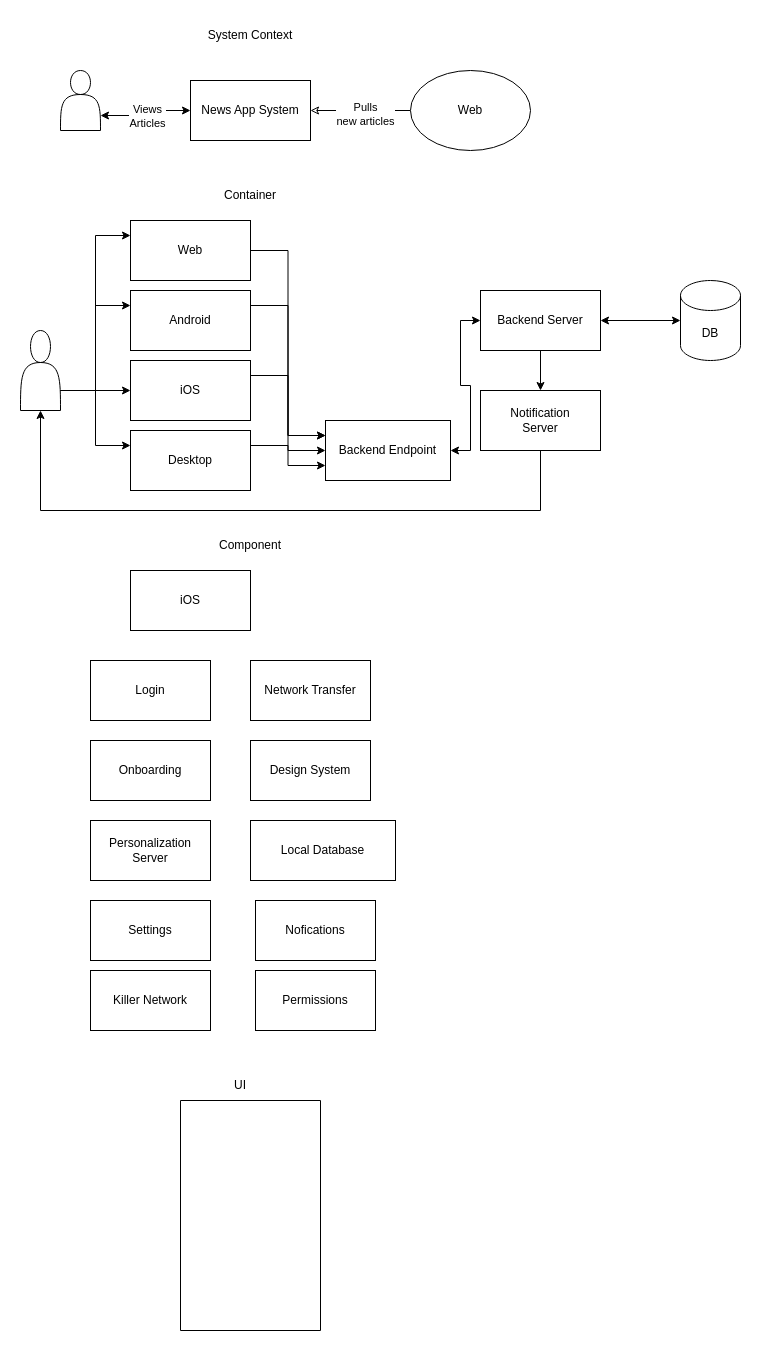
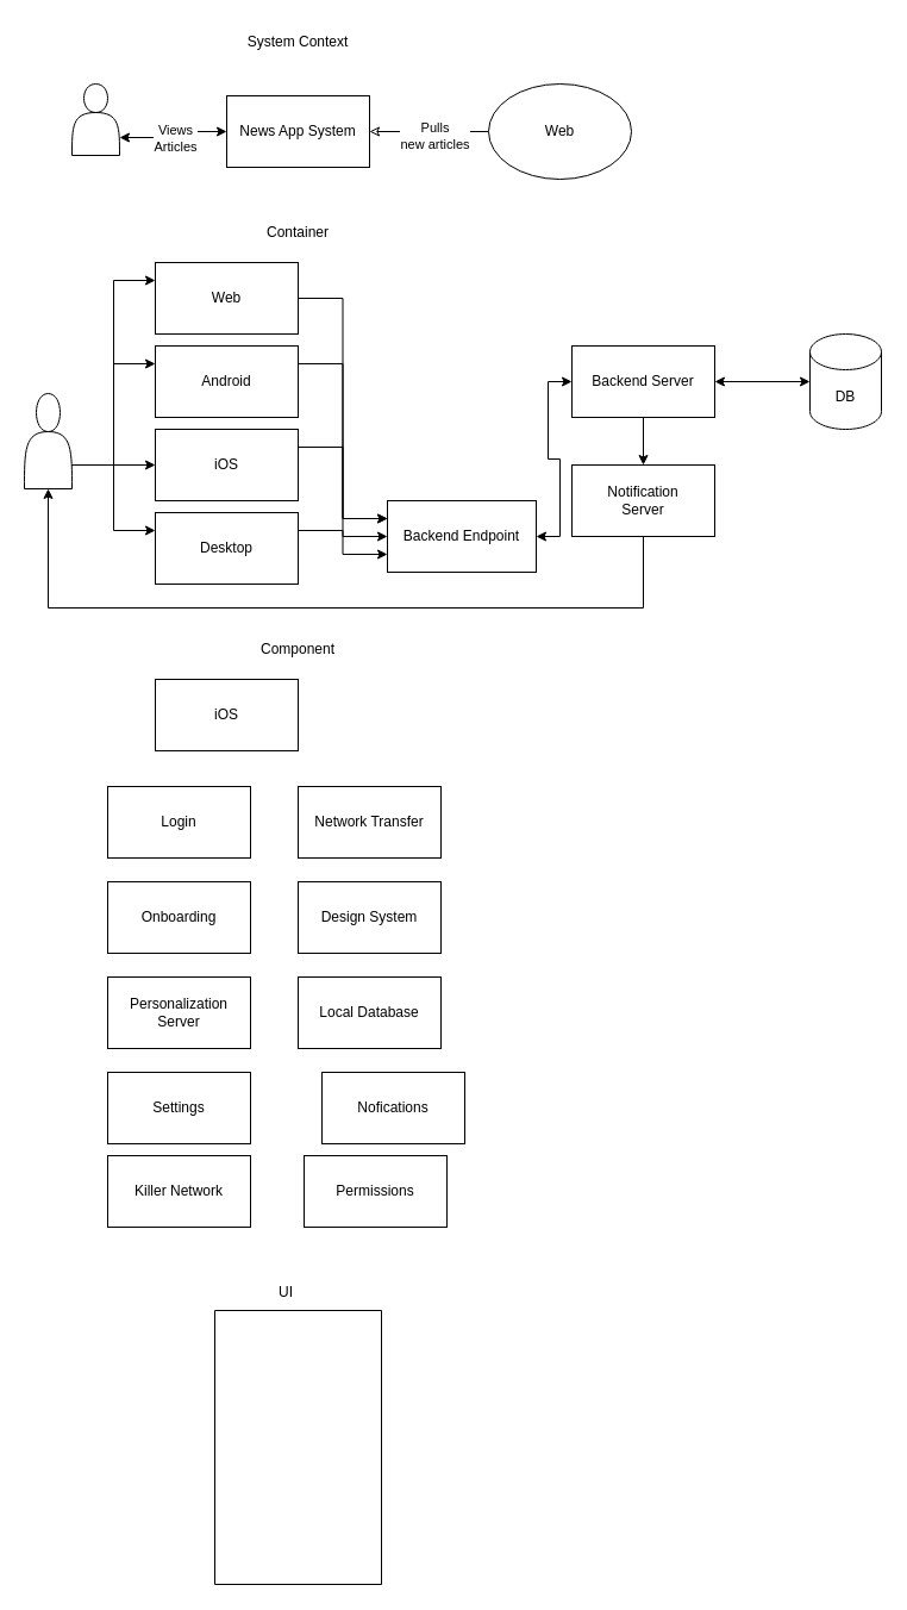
  <mxCell id="0" />
  <mxCell id="1" parent="0" />
  <mxCell id="2" style="edgeStyle=orthogonalEdgeStyle;rounded=0;orthogonalLoop=1;jettySize=auto;html=1;exitX=1;exitY=0.5;exitDx=0;exitDy=0;startArrow=classic;startFill=0;endArrow=none;entryX=0;entryY=0.5;entryDx=0;entryDy=0;" parent="1" source="4" target="8" edge="1"><mxGeometry relative="1" as="geometry"><mxPoint x="400" y="110" as="targetPoint" /></mxGeometry></mxCell>
  <mxCell id="3" value="Pulls&lt;div&gt;new articles&lt;/div&gt;" style="edgeLabel;html=1;align=center;verticalAlign=middle;resizable=0;points=[];" parent="2" vertex="1" connectable="0"><mxGeometry x="-0.249" y="-3" relative="1" as="geometry"><mxPoint x="16" as="offset" /></mxGeometry></mxCell>
  <mxCell id="4" value="News App System" style="rounded=0;whiteSpace=wrap;html=1;" parent="1" vertex="1"><mxGeometry x="190" y="80" width="120" height="60" as="geometry" /></mxCell>
  <mxCell id="5" style="edgeStyle=orthogonalEdgeStyle;rounded=0;orthogonalLoop=1;jettySize=auto;html=1;exitX=1;exitY=0.75;exitDx=0;exitDy=0;entryX=0;entryY=0.5;entryDx=0;entryDy=0;startArrow=classic;startFill=1;" parent="1" source="7" target="4" edge="1"><mxGeometry relative="1" as="geometry" /></mxCell>
  <mxCell id="6" value="Views&lt;div&gt;Articles&lt;/div&gt;" style="edgeLabel;html=1;align=center;verticalAlign=middle;resizable=0;points=[];" parent="5" vertex="1" connectable="0"><mxGeometry x="-0.053" y="-1" relative="1" as="geometry"><mxPoint as="offset" /></mxGeometry></mxCell>
  <mxCell id="7" value="" style="shape=actor;whiteSpace=wrap;html=1;" parent="1" vertex="1"><mxGeometry x="60" y="70" width="40" height="60" as="geometry" /></mxCell>
  <mxCell id="8" value="Web" style="ellipse;whiteSpace=wrap;html=1;" parent="1" vertex="1"><mxGeometry x="410" y="70" width="120" height="80" as="geometry" /></mxCell>
  <mxCell id="9" value="System Context" style="text;html=1;align=center;verticalAlign=middle;whiteSpace=wrap;rounded=0;" parent="1" vertex="1"><mxGeometry x="120" y="20" width="260" height="30" as="geometry" /></mxCell>
  <mxCell id="10" value="Container" style="text;html=1;align=center;verticalAlign=middle;whiteSpace=wrap;rounded=0;" parent="1" vertex="1"><mxGeometry x="220" y="180" width="60" height="30" as="geometry" /></mxCell>
  <mxCell id="11" style="edgeStyle=orthogonalEdgeStyle;rounded=0;orthogonalLoop=1;jettySize=auto;html=1;exitX=0.9;exitY=0.5;exitDx=0;exitDy=0;exitPerimeter=0;entryX=0;entryY=0.25;entryDx=0;entryDy=0;" parent="1" source="15" target="17" edge="1"><mxGeometry relative="1" as="geometry"><Array as="points"><mxPoint x="56" y="390" /><mxPoint x="95" y="390" /><mxPoint x="95" y="235" /></Array></mxGeometry></mxCell>
  <mxCell id="12" style="edgeStyle=orthogonalEdgeStyle;rounded=0;orthogonalLoop=1;jettySize=auto;html=1;exitX=1;exitY=0.75;exitDx=0;exitDy=0;entryX=0;entryY=0.25;entryDx=0;entryDy=0;" parent="1" source="15" target="19" edge="1"><mxGeometry relative="1" as="geometry" /></mxCell>
  <mxCell id="13" style="edgeStyle=orthogonalEdgeStyle;rounded=0;orthogonalLoop=1;jettySize=auto;html=1;exitX=1;exitY=0.75;exitDx=0;exitDy=0;entryX=0;entryY=0.5;entryDx=0;entryDy=0;" parent="1" source="15" target="21" edge="1"><mxGeometry relative="1" as="geometry" /></mxCell>
  <mxCell id="14" style="edgeStyle=orthogonalEdgeStyle;rounded=0;orthogonalLoop=1;jettySize=auto;html=1;exitX=1;exitY=0.75;exitDx=0;exitDy=0;entryX=0;entryY=0.25;entryDx=0;entryDy=0;" parent="1" source="15" target="23" edge="1"><mxGeometry relative="1" as="geometry" /></mxCell>
  <mxCell id="15" value="" style="shape=actor;whiteSpace=wrap;html=1;" parent="1" vertex="1"><mxGeometry y="330" width="40" height="80" as="geometry" x="20" /></mxCell>
  <mxCell id="16" style="edgeStyle=orthogonalEdgeStyle;rounded=0;orthogonalLoop=1;jettySize=auto;html=1;exitX=1;exitY=0.5;exitDx=0;exitDy=0;entryX=0;entryY=0.25;entryDx=0;entryDy=0;" parent="1" source="17" target="24" edge="1"><mxGeometry relative="1" as="geometry" /></mxCell>
  <mxCell id="17" value="Web" style="rounded=0;whiteSpace=wrap;html=1;" parent="1" vertex="1"><mxGeometry x="130" y="220" width="120" height="60" as="geometry" /></mxCell>
  <mxCell id="18" style="edgeStyle=orthogonalEdgeStyle;rounded=0;orthogonalLoop=1;jettySize=auto;html=1;exitX=1;exitY=0.25;exitDx=0;exitDy=0;entryX=0;entryY=0.25;entryDx=0;entryDy=0;" parent="1" source="19" target="24" edge="1"><mxGeometry relative="1" as="geometry" /></mxCell>
  <mxCell id="19" value="Android" style="rounded=0;whiteSpace=wrap;html=1;" parent="1" vertex="1"><mxGeometry x="130" y="290" width="120" height="60" as="geometry" /></mxCell>
  <mxCell id="20" style="edgeStyle=orthogonalEdgeStyle;rounded=0;orthogonalLoop=1;jettySize=auto;html=1;exitX=1;exitY=0.25;exitDx=0;exitDy=0;entryX=0;entryY=0.5;entryDx=0;entryDy=0;" parent="1" source="21" target="24" edge="1"><mxGeometry relative="1" as="geometry" /></mxCell>
  <mxCell id="21" value="iOS" style="rounded=0;whiteSpace=wrap;html=1;" parent="1" vertex="1"><mxGeometry x="130" y="360" width="120" height="60" as="geometry" /></mxCell>
  <mxCell id="22" style="edgeStyle=orthogonalEdgeStyle;rounded=0;orthogonalLoop=1;jettySize=auto;html=1;exitX=1;exitY=0.25;exitDx=0;exitDy=0;entryX=0;entryY=0.75;entryDx=0;entryDy=0;" parent="1" source="23" target="24" edge="1"><mxGeometry relative="1" as="geometry" /></mxCell>
  <mxCell id="23" value="Desktop" style="rounded=0;whiteSpace=wrap;html=1;" parent="1" vertex="1"><mxGeometry x="130" y="430" width="120" height="60" as="geometry" /></mxCell>
  <mxCell id="24" value="Backend Endpoint" style="rounded=0;whiteSpace=wrap;html=1;" parent="1" vertex="1"><mxGeometry x="325" y="420" width="125" height="60" as="geometry" /></mxCell>
  <mxCell id="25" value="DB" style="shape=cylinder3;whiteSpace=wrap;html=1;boundedLbl=1;backgroundOutline=1;size=15;" parent="1" vertex="1"><mxGeometry x="680" y="280" width="60" height="80" as="geometry" /></mxCell>
  <mxCell id="26" style="edgeStyle=orthogonalEdgeStyle;rounded=0;orthogonalLoop=1;jettySize=auto;html=1;entryX=1;entryY=0.5;entryDx=0;entryDy=0;startArrow=classic;startFill=1;" parent="1" source="28" target="24" edge="1"><mxGeometry relative="1" as="geometry" /></mxCell>
  <mxCell id="27" style="edgeStyle=orthogonalEdgeStyle;rounded=0;orthogonalLoop=1;jettySize=auto;html=1;exitX=0.5;exitY=1;exitDx=0;exitDy=0;" parent="1" source="28" target="31" edge="1"><mxGeometry relative="1" as="geometry" /></mxCell>
  <mxCell id="28" value="Backend Server" style="rounded=0;whiteSpace=wrap;html=1;" parent="1" vertex="1"><mxGeometry x="480" y="290" width="120" height="60" as="geometry" /></mxCell>
  <mxCell id="29" style="edgeStyle=orthogonalEdgeStyle;rounded=0;orthogonalLoop=1;jettySize=auto;html=1;exitX=1;exitY=0.5;exitDx=0;exitDy=0;entryX=0;entryY=0.5;entryDx=0;entryDy=0;entryPerimeter=0;startArrow=classic;startFill=1;" parent="1" source="28" target="25" edge="1"><mxGeometry relative="1" as="geometry" /></mxCell>
  <mxCell id="30" style="edgeStyle=orthogonalEdgeStyle;rounded=0;orthogonalLoop=1;jettySize=auto;html=1;exitX=0.5;exitY=1;exitDx=0;exitDy=0;entryX=0.5;entryY=1;entryDx=0;entryDy=0;" parent="1" source="31" target="15" edge="1"><mxGeometry relative="1" as="geometry"><Array as="points"><mxPoint x="540" y="510" /><mxPoint x="40" y="510" /></Array></mxGeometry></mxCell>
  <mxCell id="31" value="Notification&lt;div&gt;Server&lt;/div&gt;" style="rounded=0;whiteSpace=wrap;html=1;" parent="1" vertex="1"><mxGeometry x="480" y="390" width="120" height="60" as="geometry" /></mxCell>
  <mxCell id="32" value="Component" style="text;html=1;align=center;verticalAlign=middle;whiteSpace=wrap;rounded=0;" parent="1" vertex="1"><mxGeometry x="220" y="530" width="60" height="30" as="geometry" /></mxCell>
  <mxCell id="33" value="iOS" style="rounded=0;whiteSpace=wrap;html=1;" parent="1" vertex="1"><mxGeometry x="130" y="570" width="120" height="60" as="geometry" /></mxCell>
  <mxCell id="34" value="Login" style="rounded=0;whiteSpace=wrap;html=1;" parent="1" vertex="1"><mxGeometry x="90" y="660" width="120" height="60" as="geometry" /></mxCell>
  <mxCell id="35" value="Onboarding" style="rounded=0;whiteSpace=wrap;html=1;" parent="1" vertex="1"><mxGeometry x="90" y="740" width="120" height="60" as="geometry" /></mxCell>
  <mxCell id="36" value="Personalization Server" style="rounded=0;whiteSpace=wrap;html=1;" parent="1" vertex="1"><mxGeometry x="90" y="820" width="120" height="60" as="geometry" /></mxCell>
  <mxCell id="37" value="Settings" style="rounded=0;whiteSpace=wrap;html=1;" parent="1" vertex="1"><mxGeometry x="90" y="900" width="120" height="60" as="geometry" /></mxCell>
  <mxCell id="38" value="Network Transfer" style="rounded=0;whiteSpace=wrap;html=1;" parent="1" vertex="1"><mxGeometry x="250" y="660" width="120" height="60" as="geometry" /></mxCell>
  <mxCell id="39" value="Design System" style="rounded=0;whiteSpace=wrap;html=1;" parent="1" vertex="1"><mxGeometry x="250" y="740" width="120" height="60" as="geometry" /></mxCell>
- <mxCell id="40" value="Local Database" style="rounded=0;whiteSpace=wrap;html=1;" parent="1" vertex="1"><mxGeometry x="250" y="820" width="145" height="60" as="geometry" /></mxCell>
- <mxCell id="41" value="Nofications" style="rounded=0;whiteSpace=wrap;html=1;" parent="1" vertex="1"><mxGeometry x="255" y="900" width="120" height="60" as="geometry" /></mxCell>
+ <mxCell id="40" value="Local Database" style="rounded=0;whiteSpace=wrap;html=1;" parent="1" vertex="1"><mxGeometry x="250" y="820" width="120" height="60" as="geometry" /></mxCell>
+ <mxCell id="41" value="Nofications" style="rounded=0;whiteSpace=wrap;html=1;" parent="1" vertex="1"><mxGeometry x="270" y="900" width="120" height="60" as="geometry" /></mxCell>
  <mxCell id="42" value="Killer Network" style="rounded=0;whiteSpace=wrap;html=1;" parent="1" vertex="1"><mxGeometry x="90" y="970" width="120" height="60" as="geometry" /></mxCell>
  <mxCell id="43" value="Permissions" style="rounded=0;whiteSpace=wrap;html=1;" parent="1" vertex="1"><mxGeometry x="255" y="970" width="120" height="60" as="geometry" /></mxCell>
  <mxCell id="44" value="UI" style="text;html=1;align=center;verticalAlign=middle;whiteSpace=wrap;rounded=0;" parent="1" vertex="1"><mxGeometry x="210" y="1070" width="60" height="30" as="geometry" /></mxCell>
  <mxCell id="45" value="" style="verticalLabelPosition=bottom;verticalAlign=top;html=1;shape=mxgraph.basic.rect;fillColor2=none;strokeWidth=1;size=20;indent=5;" parent="1" vertex="1"><mxGeometry x="180" y="1100" width="140" height="230" as="geometry" /></mxCell>
